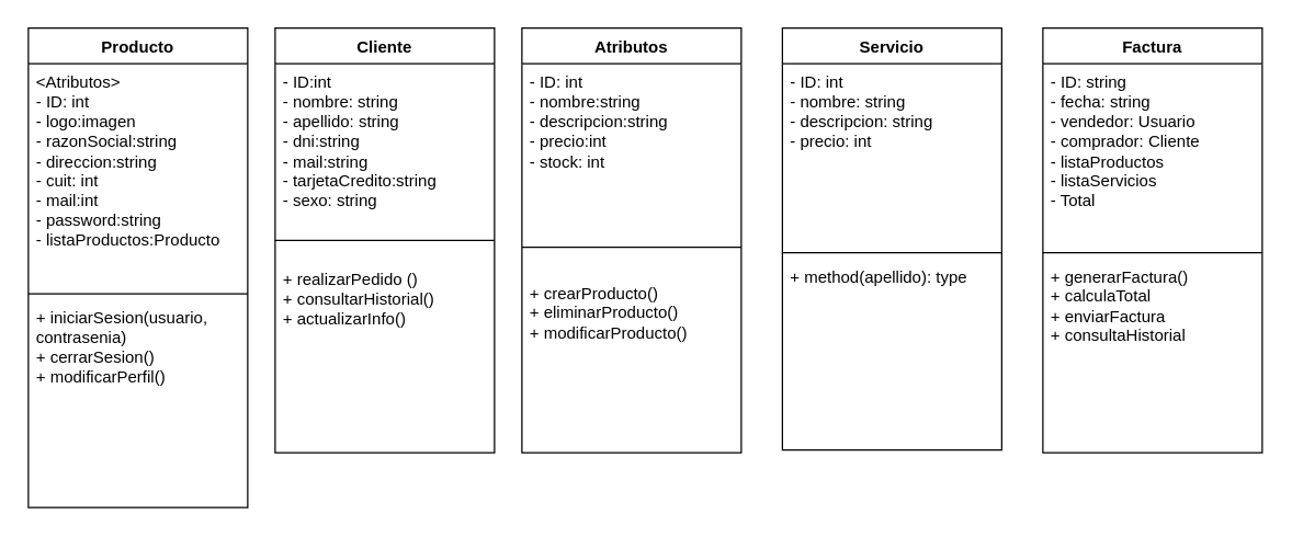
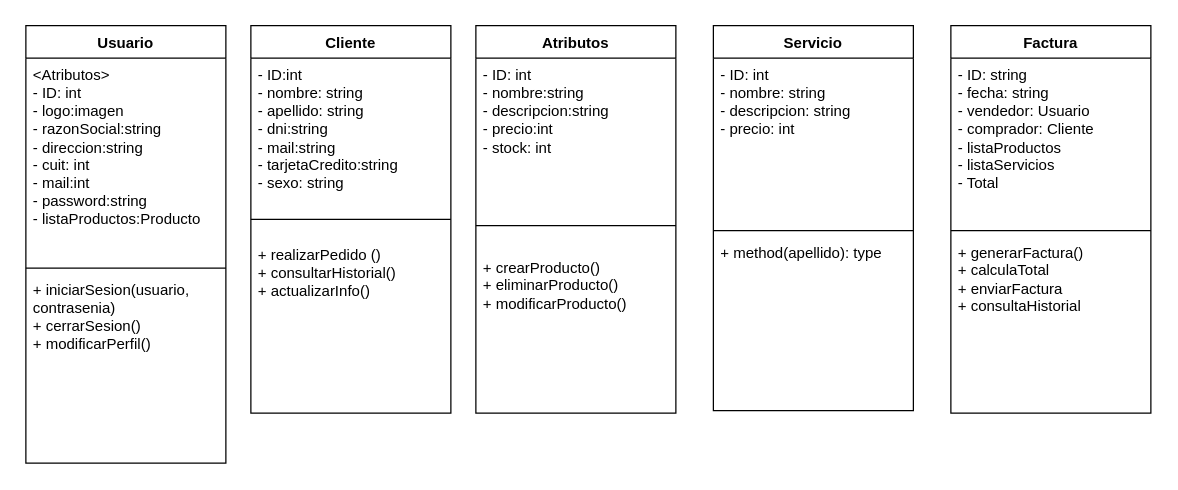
  <mxCell id="0" />
  <mxCell id="1" parent="0" />
- <mxCell id="2" value="Producto" style="swimlane;fontStyle=1;align=center;verticalAlign=top;childLayout=stackLayout;horizontal=1;startSize=26;horizontalStack=0;resizeParent=1;resizeParentMax=0;resizeLast=0;collapsible=1;marginBottom=0;whiteSpace=wrap;html=1;" vertex="1" parent="1"><mxGeometry x="20" y="20" width="160" height="350" as="geometry" /></mxCell>
+ <mxCell id="2" value="Usuario" style="swimlane;fontStyle=1;align=center;verticalAlign=top;childLayout=stackLayout;horizontal=1;startSize=26;horizontalStack=0;resizeParent=1;resizeParentMax=0;resizeLast=0;collapsible=1;marginBottom=0;whiteSpace=wrap;html=1;" vertex="1" parent="1"><mxGeometry x="20" y="20" width="160" height="350" as="geometry" /></mxCell>
  <mxCell id="3" value="&amp;lt;Atributos&amp;gt;&lt;br&gt;- ID: int&lt;br&gt;- logo:imagen&lt;br&gt;- razonSocial:string&lt;br&gt;- direccion:string&lt;br&gt;- cuit: int&lt;br&gt;- mail:int&lt;br&gt;- password:string&lt;br&gt;- listaProductos:Producto" style="text;strokeColor=none;fillColor=none;align=left;verticalAlign=top;spacingLeft=4;spacingRight=4;overflow=hidden;rotatable=0;points=[[0,0.5],[1,0.5]];portConstraint=eastwest;whiteSpace=wrap;html=1;" vertex="1" parent="2"><mxGeometry y="26" width="160" height="164" as="geometry" /></mxCell>
  <mxCell id="4" value="" style="line;strokeWidth=1;fillColor=none;align=left;verticalAlign=middle;spacingTop=-1;spacingLeft=3;spacingRight=3;rotatable=0;labelPosition=right;points=[];portConstraint=eastwest;strokeColor=inherit;" vertex="1" parent="2"><mxGeometry y="190" width="160" height="8" as="geometry" /></mxCell>
  <mxCell id="5" value="+ iniciarSesion(usuario, contrasenia)&lt;br&gt;+ cerrarSesion()&lt;br&gt;+ modificarPerfil()&lt;br&gt;" style="text;strokeColor=none;fillColor=none;align=left;verticalAlign=top;spacingLeft=4;spacingRight=4;overflow=hidden;rotatable=0;points=[[0,0.5],[1,0.5]];portConstraint=eastwest;whiteSpace=wrap;html=1;" vertex="1" parent="2"><mxGeometry y="198" width="160" height="152" as="geometry" /></mxCell>
  <mxCell id="6" value="Cliente" style="swimlane;fontStyle=1;align=center;verticalAlign=top;childLayout=stackLayout;horizontal=1;startSize=26;horizontalStack=0;resizeParent=1;resizeParentMax=0;resizeLast=0;collapsible=1;marginBottom=0;whiteSpace=wrap;html=1;" vertex="1" parent="1"><mxGeometry x="200" y="20" width="160" height="310" as="geometry" /></mxCell>
  <mxCell id="7" value="- ID:int&lt;br&gt;- nombre: string&lt;br&gt;- apellido: string&lt;br&gt;- dni:string&lt;br&gt;- mail:string&lt;br&gt;- tarjetaCredito:string&lt;br&gt;- sexo: string" style="text;strokeColor=none;fillColor=none;align=left;verticalAlign=top;spacingLeft=4;spacingRight=4;overflow=hidden;rotatable=0;points=[[0,0.5],[1,0.5]];portConstraint=eastwest;whiteSpace=wrap;html=1;" vertex="1" parent="6"><mxGeometry y="26" width="160" height="114" as="geometry" /></mxCell>
  <mxCell id="8" value="" style="line;strokeWidth=1;fillColor=none;align=left;verticalAlign=middle;spacingTop=-1;spacingLeft=3;spacingRight=3;rotatable=0;labelPosition=right;points=[];portConstraint=eastwest;strokeColor=inherit;" vertex="1" parent="6"><mxGeometry y="140" width="160" height="30" as="geometry" /></mxCell>
  <mxCell id="9" value="+ realizarPedido ()&lt;br&gt;+ consultarHistorial()&lt;br&gt;+ actualizarInfo()" style="text;strokeColor=none;fillColor=none;align=left;verticalAlign=top;spacingLeft=4;spacingRight=4;overflow=hidden;rotatable=0;points=[[0,0.5],[1,0.5]];portConstraint=eastwest;whiteSpace=wrap;html=1;" vertex="1" parent="6"><mxGeometry y="170" width="160" height="140" as="geometry" /></mxCell>
  <mxCell id="10" value="Atributos" style="swimlane;fontStyle=1;align=center;verticalAlign=top;childLayout=stackLayout;horizontal=1;startSize=26;horizontalStack=0;resizeParent=1;resizeParentMax=0;resizeLast=0;collapsible=1;marginBottom=0;whiteSpace=wrap;html=1;" vertex="1" parent="1"><mxGeometry x="380" y="20" width="160" height="310" as="geometry" /></mxCell>
  <mxCell id="11" value="- ID: int&lt;br&gt;- nombre:string&lt;br&gt;- descripcion:string&lt;br&gt;- precio:int&lt;br&gt;- stock: int" style="text;strokeColor=none;fillColor=none;align=left;verticalAlign=top;spacingLeft=4;spacingRight=4;overflow=hidden;rotatable=0;points=[[0,0.5],[1,0.5]];portConstraint=eastwest;whiteSpace=wrap;html=1;" vertex="1" parent="10"><mxGeometry y="26" width="160" height="114" as="geometry" /></mxCell>
  <mxCell id="12" value="" style="line;strokeWidth=1;fillColor=none;align=left;verticalAlign=middle;spacingTop=-1;spacingLeft=3;spacingRight=3;rotatable=0;labelPosition=right;points=[];portConstraint=eastwest;strokeColor=inherit;" vertex="1" parent="10"><mxGeometry y="140" width="160" height="40" as="geometry" /></mxCell>
  <mxCell id="13" value="+ crearProducto()&lt;br&gt;+ eliminarProducto()&lt;br&gt;+ modificarProducto()" style="text;strokeColor=none;fillColor=none;align=left;verticalAlign=top;spacingLeft=4;spacingRight=4;overflow=hidden;rotatable=0;points=[[0,0.5],[1,0.5]];portConstraint=eastwest;whiteSpace=wrap;html=1;" vertex="1" parent="10"><mxGeometry y="180" width="160" height="130" as="geometry" /></mxCell>
  <mxCell id="14" value="Servicio" style="swimlane;fontStyle=1;align=center;verticalAlign=top;childLayout=stackLayout;horizontal=1;startSize=26;horizontalStack=0;resizeParent=1;resizeParentMax=0;resizeLast=0;collapsible=1;marginBottom=0;whiteSpace=wrap;html=1;" vertex="1" parent="1"><mxGeometry x="570" y="20" width="160" height="308" as="geometry" /></mxCell>
  <mxCell id="15" value="- ID: int&lt;br&gt;- nombre: string&lt;br&gt;- descripcion: string&lt;br&gt;- precio: int" style="text;strokeColor=none;fillColor=none;align=left;verticalAlign=top;spacingLeft=4;spacingRight=4;overflow=hidden;rotatable=0;points=[[0,0.5],[1,0.5]];portConstraint=eastwest;whiteSpace=wrap;html=1;" vertex="1" parent="14"><mxGeometry y="26" width="160" height="134" as="geometry" /></mxCell>
  <mxCell id="16" value="" style="line;strokeWidth=1;fillColor=none;align=left;verticalAlign=middle;spacingTop=-1;spacingLeft=3;spacingRight=3;rotatable=0;labelPosition=right;points=[];portConstraint=eastwest;strokeColor=inherit;" vertex="1" parent="14"><mxGeometry y="160" width="160" height="8" as="geometry" /></mxCell>
  <mxCell id="17" value="+ method(apellido): type" style="text;strokeColor=none;fillColor=none;align=left;verticalAlign=top;spacingLeft=4;spacingRight=4;overflow=hidden;rotatable=0;points=[[0,0.5],[1,0.5]];portConstraint=eastwest;whiteSpace=wrap;html=1;" vertex="1" parent="14"><mxGeometry y="168" width="160" height="140" as="geometry" /></mxCell>
  <mxCell id="18" value="Factura" style="swimlane;fontStyle=1;align=center;verticalAlign=top;childLayout=stackLayout;horizontal=1;startSize=26;horizontalStack=0;resizeParent=1;resizeParentMax=0;resizeLast=0;collapsible=1;marginBottom=0;whiteSpace=wrap;html=1;" vertex="1" parent="1"><mxGeometry x="760" y="20" width="160" height="310" as="geometry" /></mxCell>
  <mxCell id="19" value="- ID: string&lt;br&gt;- fecha: string&lt;br&gt;- vendedor: Usuario&lt;br&gt;- comprador: Cliente&lt;br&gt;- listaProductos&lt;br&gt;- listaServicios&lt;br&gt;- Total" style="text;strokeColor=none;fillColor=none;align=left;verticalAlign=top;spacingLeft=4;spacingRight=4;overflow=hidden;rotatable=0;points=[[0,0.5],[1,0.5]];portConstraint=eastwest;whiteSpace=wrap;html=1;" vertex="1" parent="18"><mxGeometry y="26" width="160" height="134" as="geometry" /></mxCell>
  <mxCell id="20" value="" style="line;strokeWidth=1;fillColor=none;align=left;verticalAlign=middle;spacingTop=-1;spacingLeft=3;spacingRight=3;rotatable=0;labelPosition=right;points=[];portConstraint=eastwest;strokeColor=inherit;" vertex="1" parent="18"><mxGeometry y="160" width="160" height="8" as="geometry" /></mxCell>
  <mxCell id="21" value="+ generarFactura()&lt;br&gt;+ calculaTotal&lt;br&gt;+ enviarFactura&lt;br&gt;+ consultaHistorial" style="text;strokeColor=none;fillColor=none;align=left;verticalAlign=top;spacingLeft=4;spacingRight=4;overflow=hidden;rotatable=0;points=[[0,0.5],[1,0.5]];portConstraint=eastwest;whiteSpace=wrap;html=1;" vertex="1" parent="18"><mxGeometry y="168" width="160" height="142" as="geometry" /></mxCell>
